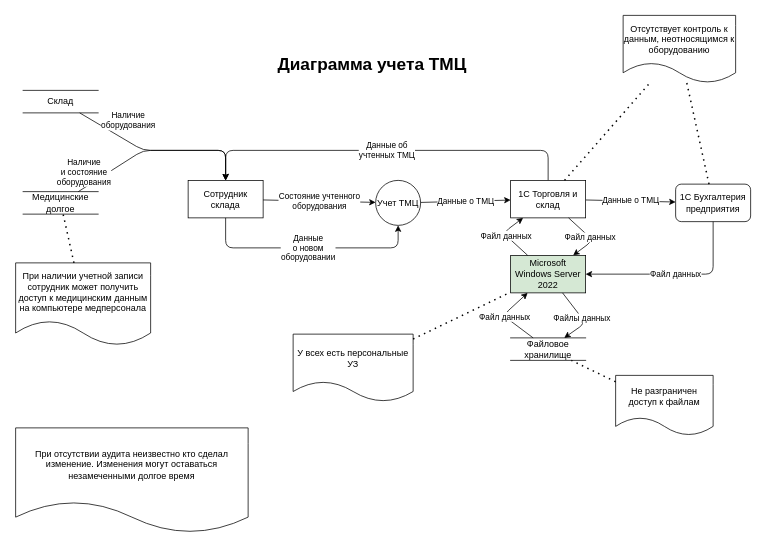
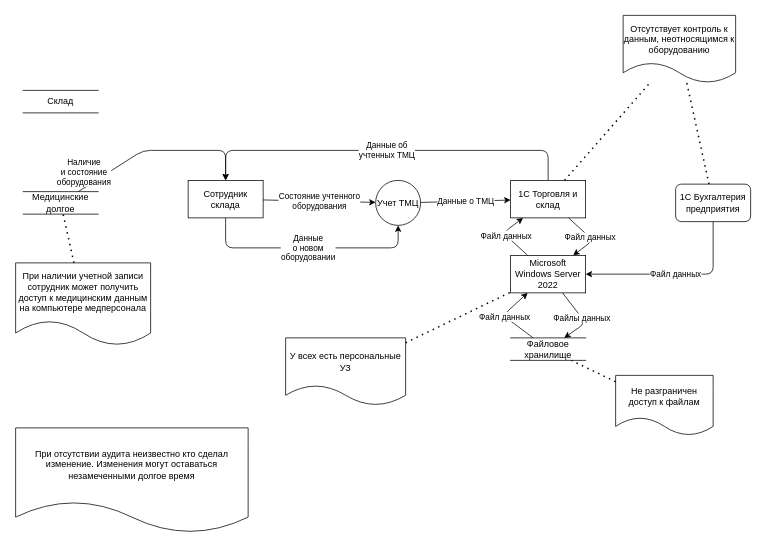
  <mxCell id="0" />
  <mxCell id="1" parent="0" />
  <mxCell id="2" value="Учет ТМЦ" style="shape=ellipse;html=1;dashed=0;whiteSpace=wrap;aspect=fixed;perimeter=ellipsePerimeter;" parent="1" vertex="1"><mxGeometry x="500" y="240" width="60" height="60" as="geometry" /></mxCell>
- <mxCell id="3" value="Диаграмма учета ТМЦ" style="text;html=1;align=center;verticalAlign=middle;resizable=0;points=[];autosize=1;strokeColor=none;fillColor=none;fontStyle=1;fontSize=23;" parent="1" vertex="1"><mxGeometry x="365" y="65" width="260" height="40" as="geometry" /></mxCell>
  <mxCell id="4" value="Сотрудник склада" style="html=1;dashed=0;whiteSpace=wrap;" parent="1" vertex="1"><mxGeometry x="250" y="240" width="100" height="50" as="geometry" /></mxCell>
  <mxCell id="5" value="Состояние учтенного&lt;div&gt;оборудования&lt;/div&gt;" style="endArrow=classic;html=1;" parent="1" source="4" target="2" edge="1"><mxGeometry width="50" height="50" relative="1" as="geometry"><mxPoint x="1000" y="600" as="sourcePoint" /><mxPoint x="1050" y="550" as="targetPoint" /></mxGeometry></mxCell>
  <mxCell id="6" value="Данные о ТМЦ" style="endArrow=classic;html=1;" parent="1" source="2" target="10" edge="1"><mxGeometry width="50" height="50" relative="1" as="geometry"><mxPoint x="1000" y="700" as="sourcePoint" /><mxPoint x="1050" y="650" as="targetPoint" /></mxGeometry></mxCell>
  <mxCell id="7" value="Файловое хранилище" style="html=1;dashed=0;whiteSpace=wrap;shape=partialRectangle;right=0;left=0;" parent="1" vertex="1"><mxGeometry x="680" y="450" width="100" height="30" as="geometry" /></mxCell>
  <mxCell id="8" value="Данные об&lt;div&gt;учтенных ТМЦ&lt;/div&gt;" style="endArrow=classic;html=1;" parent="1" source="10" target="4" edge="1"><mxGeometry width="50" height="50" relative="1" as="geometry"><mxPoint x="650" y="540" as="sourcePoint" /><mxPoint x="700" y="490" as="targetPoint" /><Array as="points"><mxPoint x="730" y="200" /><mxPoint x="300" y="200" /></Array><mxPoint as="offset" /></mxGeometry></mxCell>
- <mxCell id="9" value="Данные о ТМЦ" style="endArrow=classic;html=1;" parent="1" source="10" target="14" edge="1"><mxGeometry width="50" height="50" relative="1" as="geometry"><mxPoint x="330" y="460" as="sourcePoint" /><mxPoint x="380" y="410" as="targetPoint" /></mxGeometry></mxCell>
  <mxCell id="10" value="&lt;span style=&quot;color: rgb(0, 0, 0);&quot;&gt;1С Торговля и склад&lt;/span&gt;" style="html=1;dashed=0;whiteSpace=wrap;" parent="1" vertex="1"><mxGeometry x="680" y="240" width="100" height="50" as="geometry" /></mxCell>
  <mxCell id="11" value="Файл данных" style="endArrow=classic;html=1;" parent="1" source="10" target="12" edge="1"><mxGeometry width="50" height="50" relative="1" as="geometry"><mxPoint x="330" y="460" as="sourcePoint" /><mxPoint x="380" y="410" as="targetPoint" /><Array as="points"><mxPoint x="790" y="320" /></Array></mxGeometry></mxCell>
- <mxCell id="12" value="Microsoft Windows Server 2022" style="html=1;dashed=0;whiteSpace=wrap;fillColor=#d5e8d4;" parent="1" vertex="1"><mxGeometry x="680" y="340" width="100" height="50" as="geometry" /></mxCell>
+ <mxCell id="12" value="Microsoft Windows Server 2022" style="html=1;dashed=0;whiteSpace=wrap;" parent="1" vertex="1"><mxGeometry x="680" y="340" width="100" height="50" as="geometry" /></mxCell>
  <mxCell id="13" value="Файлы данных" style="endArrow=classic;html=1;" parent="1" source="12" target="7" edge="1"><mxGeometry width="50" height="50" relative="1" as="geometry"><mxPoint x="770" y="380" as="sourcePoint" /><mxPoint x="380" y="410" as="targetPoint" /><Array as="points"><mxPoint x="780" y="430" /></Array></mxGeometry></mxCell>
  <mxCell id="14" value="&lt;span style=&quot;color: rgb(0, 0, 0);&quot;&gt;1С Бухгалтерия предприятия&lt;/span&gt;" style="html=1;dashed=0;whiteSpace=wrap;rounded=1;" parent="1" vertex="1"><mxGeometry x="900" y="245" width="100" height="50" as="geometry" /></mxCell>
  <mxCell id="15" value="Файл данных" style="endArrow=classic;html=1;" parent="1" source="14" target="12" edge="1"><mxGeometry width="50" height="50" relative="1" as="geometry"><mxPoint x="330" y="470" as="sourcePoint" /><mxPoint x="380" y="420" as="targetPoint" /><Array as="points"><mxPoint x="950" y="365" /></Array></mxGeometry></mxCell>
  <mxCell id="16" value="Данные&lt;div&gt;о новом&lt;/div&gt;&lt;div&gt;оборудовании&lt;/div&gt;" style="endArrow=classic;html=1;" parent="1" source="4" target="2" edge="1"><mxGeometry width="50" height="50" relative="1" as="geometry"><mxPoint x="330" y="470" as="sourcePoint" /><mxPoint x="380" y="420" as="targetPoint" /><Array as="points"><mxPoint x="300" y="330" /><mxPoint x="530" y="330" /></Array></mxGeometry></mxCell>
  <mxCell id="17" value="Склад" style="html=1;dashed=0;whiteSpace=wrap;shape=partialRectangle;right=0;left=0;" parent="1" vertex="1"><mxGeometry x="30" y="120" width="100" height="30" as="geometry" /></mxCell>
- <mxCell id="18" value="Наличие&lt;div&gt;оборудования&lt;/div&gt;" style="endArrow=classic;html=1;" parent="1" source="17" target="4" edge="1"><mxGeometry x="-0.511" y="24" width="50" height="50" relative="1" as="geometry"><mxPoint x="220" y="460" as="sourcePoint" /><mxPoint x="270" y="410" as="targetPoint" /><Array as="points"><mxPoint x="190" y="200" /><mxPoint x="300" y="200" /></Array><mxPoint as="offset" /></mxGeometry></mxCell>
  <mxCell id="19" value="Медицинские долгое" style="html=1;dashed=0;whiteSpace=wrap;shape=partialRectangle;right=0;left=0;" parent="1" vertex="1"><mxGeometry x="30" y="255" width="100" height="30" as="geometry" /></mxCell>
  <mxCell id="20" value="Наличие&lt;div&gt;и состояние&lt;/div&gt;&lt;div&gt;оборудования&lt;/div&gt;" style="endArrow=classic;html=1;" parent="1" source="19" target="4" edge="1"><mxGeometry x="-0.837" y="18" width="50" height="50" relative="1" as="geometry"><mxPoint x="620" y="480" as="sourcePoint" /><mxPoint x="670" y="430" as="targetPoint" /><Array as="points"><mxPoint x="190" y="200" /><mxPoint x="300" y="200" /></Array><mxPoint x="-1" as="offset" /></mxGeometry></mxCell>
  <mxCell id="21" value="Файл данных" style="endArrow=classic;html=1;" parent="1" source="12" target="10" edge="1"><mxGeometry width="50" height="50" relative="1" as="geometry"><mxPoint x="620" y="480" as="sourcePoint" /><mxPoint x="670" y="430" as="targetPoint" /><Array as="points"><mxPoint x="670" y="310" /></Array></mxGeometry></mxCell>
  <mxCell id="22" value="Файл данных" style="endArrow=classic;html=1;" parent="1" source="7" target="12" edge="1"><mxGeometry width="50" height="50" relative="1" as="geometry"><mxPoint x="620" y="480" as="sourcePoint" /><mxPoint x="670" y="430" as="targetPoint" /><Array as="points"><mxPoint x="670" y="420" /></Array></mxGeometry></mxCell>
  <mxCell id="23" value="При наличии учетной записи сотрудник может получить доступ к медицинским данным на компьютере медперсонала" style="shape=document;whiteSpace=wrap;html=1;boundedLbl=1;dashed=0;flipH=1;" parent="1" vertex="1"><mxGeometry x="20" y="350" width="180" height="110" as="geometry" /></mxCell>
  <mxCell id="24" value="" style="endArrow=none;dashed=1;html=1;dashPattern=1 3;strokeWidth=2;" parent="1" source="23" target="19" edge="1"><mxGeometry width="50" height="50" relative="1" as="geometry"><mxPoint x="620" y="480" as="sourcePoint" /><mxPoint x="670" y="430" as="targetPoint" /></mxGeometry></mxCell>
  <mxCell id="25" value="Не разграничен доступ к файлам" style="shape=document;whiteSpace=wrap;html=1;boundedLbl=1;dashed=0;flipH=1;" parent="1" vertex="1"><mxGeometry x="820" y="500" width="130" height="80" as="geometry" /></mxCell>
  <mxCell id="26" value="" style="endArrow=none;dashed=1;html=1;dashPattern=1 3;strokeWidth=2;" parent="1" source="25" target="7" edge="1"><mxGeometry width="50" height="50" relative="1" as="geometry"><mxPoint x="620" y="480" as="sourcePoint" /><mxPoint x="670" y="430" as="targetPoint" /></mxGeometry></mxCell>
  <mxCell id="27" value="Отсутствует контроль к данным, неотносящимся к оборудованию" style="shape=document;whiteSpace=wrap;html=1;boundedLbl=1;dashed=0;flipH=1;" parent="1" vertex="1"><mxGeometry x="830" y="20" width="150" height="90" as="geometry" /></mxCell>
  <mxCell id="28" value="" style="endArrow=none;dashed=1;html=1;dashPattern=1 3;strokeWidth=2;" parent="1" source="10" target="27" edge="1"><mxGeometry width="50" height="50" relative="1" as="geometry"><mxPoint x="740" y="140" as="sourcePoint" /><mxPoint x="790" y="90" as="targetPoint" /></mxGeometry></mxCell>
  <mxCell id="29" value="" style="endArrow=none;dashed=1;html=1;dashPattern=1 3;strokeWidth=2;" parent="1" source="14" target="27" edge="1"><mxGeometry width="50" height="50" relative="1" as="geometry"><mxPoint x="620" y="480" as="sourcePoint" /><mxPoint x="670" y="430" as="targetPoint" /></mxGeometry></mxCell>
- <mxCell id="30" value="У всех есть персональные УЗ" style="shape=document;whiteSpace=wrap;html=1;boundedLbl=1;dashed=0;flipH=1;" parent="1" vertex="1"><mxGeometry x="390" y="445" width="160" height="90" as="geometry" /></mxCell>
+ <mxCell id="30" value="У всех есть персональные УЗ" style="shape=document;whiteSpace=wrap;html=1;boundedLbl=1;dashed=0;flipH=1;" parent="1" vertex="1"><mxGeometry x="380" y="450" width="160" height="90" as="geometry" /></mxCell>
  <mxCell id="31" value="" style="endArrow=none;dashed=1;html=1;dashPattern=1 3;strokeWidth=2;" parent="1" source="30" target="12" edge="1"><mxGeometry width="50" height="50" relative="1" as="geometry"><mxPoint x="620" y="480" as="sourcePoint" /><mxPoint x="670" y="430" as="targetPoint" /></mxGeometry></mxCell>
  <mxCell id="32" value="При отсутствии аудита неизвестно кто сделал изменение. Изменения могут оставаться незамеченными долгое время" style="shape=document;whiteSpace=wrap;html=1;boundedLbl=1;dashed=0;flipH=1;" parent="1" vertex="1"><mxGeometry x="20" y="570" width="310" height="140" as="geometry" /></mxCell>
